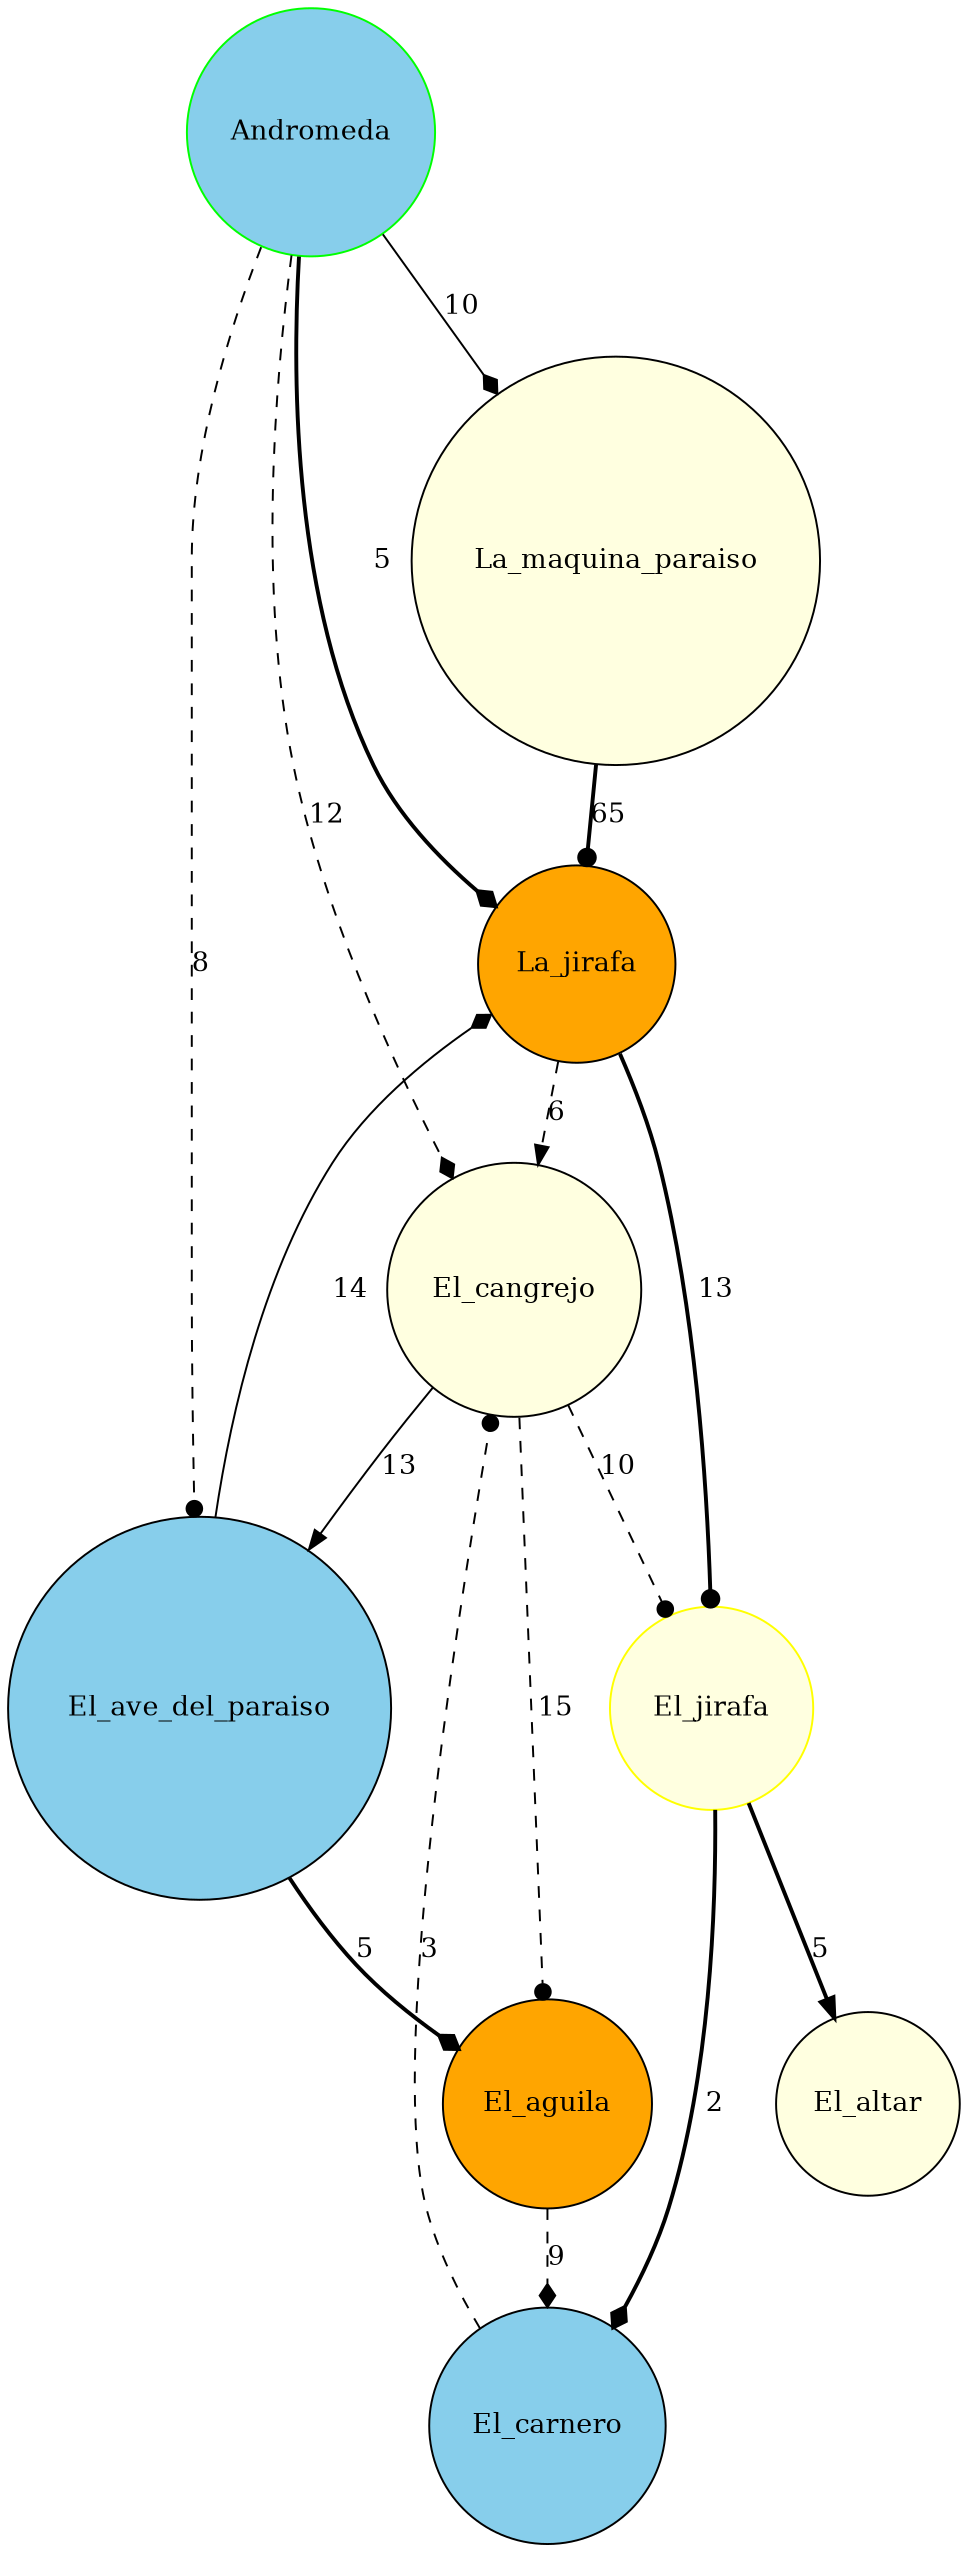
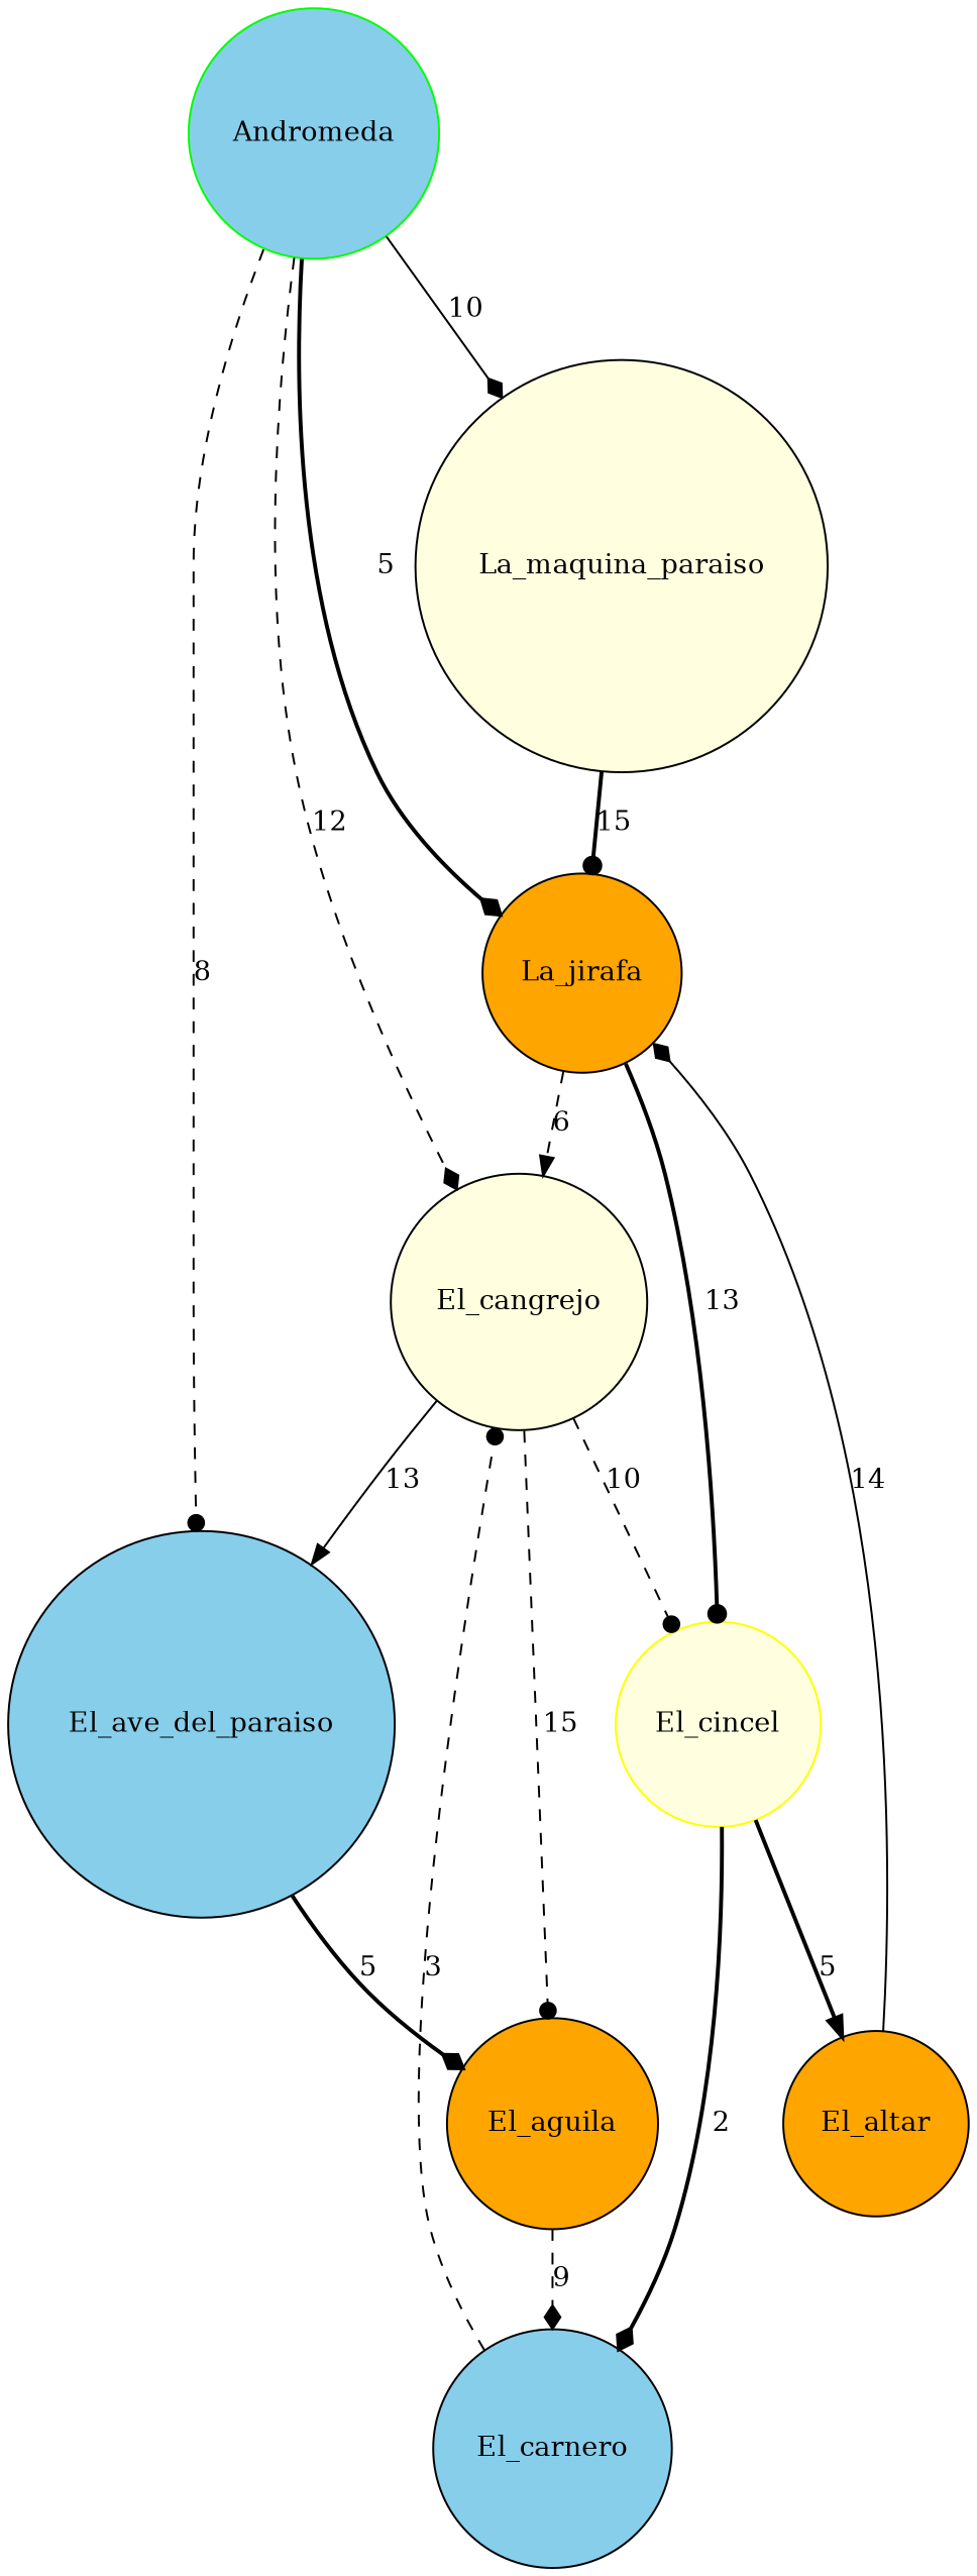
  digraph {
    compound=true
    labelloc=b
    node [fillcolor=lightyellow shape=circle style=filled]
    edge [arrowhead=diamond style=dashed]
    Andromeda [color=green fillcolor=skyblue]
    n2 [label=La_maquina_paraiso]
    El_ave_del_paraiso [fillcolor=skyblue]
    La_jirafa [fillcolor=orange]
    El_cangrejo
    El_aguila [fillcolor=orange]
-   El_cincel [color=yellow label=El_jirafa]
+   El_cincel [color=yellow]
    El_carnero [fillcolor=skyblue]
-   El_altar
+   El_altar [fillcolor=orange]
    Andromeda -> n2 [label=10 style=solid]
    Andromeda -> El_ave_del_paraiso [arrowhead=dot label=8]
    Andromeda -> La_jirafa [label=5 style=bold]
    Andromeda -> El_cangrejo [label=12]
-   n2 -> La_jirafa [arrowhead=dot label=65 style=bold]
+   n2 -> La_jirafa [arrowhead=dot label=15 style=bold]
    El_ave_del_paraiso -> El_aguila [label=5 style=bold]
    La_jirafa -> El_cangrejo [arrowhead=normal label=6]
    La_jirafa -> El_cincel [arrowhead=dot label=13 style=bold]
    El_cangrejo -> El_ave_del_paraiso [arrowhead=normal label=13 style=solid]
    El_cangrejo -> El_aguila [arrowhead=dot label=15]
    El_cangrejo -> El_cincel [arrowhead=dot label=10]
    El_aguila -> El_carnero [label=9]
    El_cincel -> El_carnero [label=2 style=bold]
    El_cincel -> El_altar [arrowhead=normal label=5 style=bold]
    El_carnero -> El_cangrejo [arrowhead=dot label=3]
-   El_ave_del_paraiso -> La_jirafa [label=14 style=solid]
+   El_altar -> La_jirafa [label=14 style=solid]
  }
